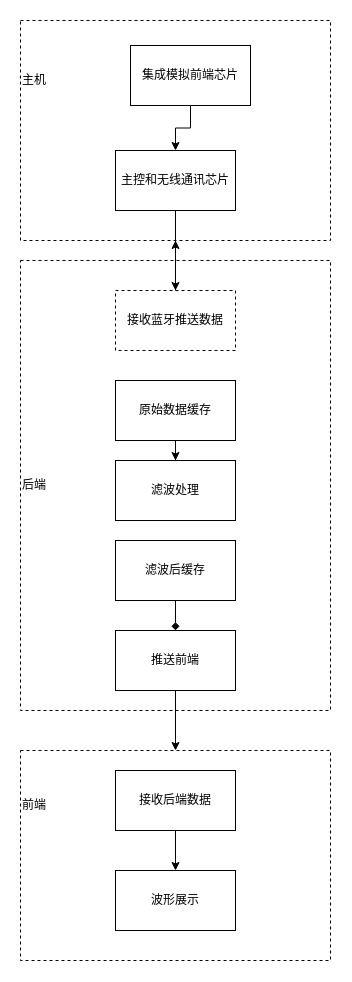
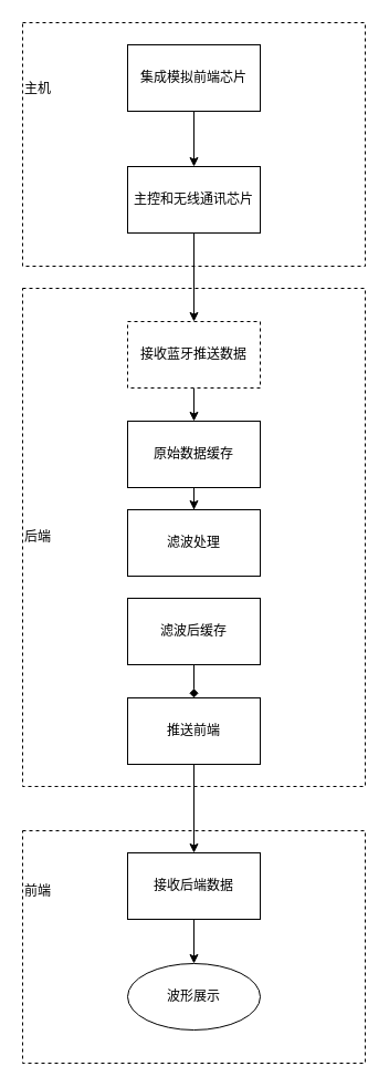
  <mxCell id="0" />
  <mxCell id="1" parent="0" />
  <mxCell id="2" value="&lt;div align=&quot;left&quot;&gt;前端&lt;/div&gt;&lt;div align=&quot;left&quot;&gt;&lt;br&gt;&lt;/div&gt;&lt;div align=&quot;left&quot;&gt;&lt;br&gt;&lt;/div&gt;&lt;div align=&quot;left&quot;&gt;&lt;br&gt;&lt;/div&gt;&lt;div align=&quot;left&quot;&gt;&lt;br&gt;&lt;/div&gt;&lt;div align=&quot;left&quot;&gt;&lt;br&gt;&lt;/div&gt;&lt;div align=&quot;left&quot;&gt;&lt;br&gt;&lt;/div&gt;&lt;div align=&quot;left&quot;&gt;&lt;br&gt;&lt;/div&gt;" style="rounded=0;whiteSpace=wrap;html=1;align=left;dashed=1;" parent="1" vertex="1"><mxGeometry x="20" y="750" width="310" height="210" as="geometry" /></mxCell>
  <mxCell id="3" value="" style="edgeStyle=orthogonalEdgeStyle;rounded=0;orthogonalLoop=1;jettySize=auto;html=1;" parent="1" source="5" target="21" edge="1"><mxGeometry relative="1" as="geometry" /></mxCell>
  <mxCell id="4" value="" style="edgeStyle=orthogonalEdgeStyle;rounded=0;orthogonalLoop=1;jettySize=auto;html=1;" parent="1" source="5" target="21" edge="1"><mxGeometry relative="1" as="geometry" /></mxCell>
  <mxCell id="5" value="&lt;div align=&quot;left&quot;&gt;后端&lt;br&gt;&lt;/div&gt;" style="rounded=0;whiteSpace=wrap;html=1;dashed=1;align=left;" parent="1" vertex="1"><mxGeometry x="20" y="260" width="310" height="450" as="geometry" /></mxCell>
- <mxCell id="6" value="" style="edgeStyle=orthogonalEdgeStyle;rounded=0;orthogonalLoop=1;jettySize=auto;html=1;" parent="1" source="7" target="17" edge="1"><mxGeometry relative="1" as="geometry" /></mxCell>
+ <mxCell id="6" value="" style="edgeStyle=orthogonalEdgeStyle;rounded=0;orthogonalLoop=1;jettySize=auto;html=1;" parent="1" source="7" target="9" edge="1"><mxGeometry relative="1" as="geometry" /></mxCell>
  <mxCell id="7" value="接收蓝牙推送数据" style="rounded=0;whiteSpace=wrap;html=1;dashed=1;" parent="1" vertex="1"><mxGeometry x="115" y="290" width="120" height="60" as="geometry" /></mxCell>
  <mxCell id="8" value="" style="edgeStyle=orthogonalEdgeStyle;rounded=0;orthogonalLoop=1;jettySize=auto;html=1;" parent="1" source="9" target="10" edge="1"><mxGeometry relative="1" as="geometry" /></mxCell>
  <mxCell id="9" value="原始数据缓存" style="whiteSpace=wrap;html=1;rounded=0;" parent="1" vertex="1"><mxGeometry x="115" y="380" width="120" height="60" as="geometry" /></mxCell>
  <mxCell id="10" value="滤波处理" style="whiteSpace=wrap;html=1;rounded=0;" parent="1" vertex="1"><mxGeometry x="115" y="460" width="120" height="60" as="geometry" /></mxCell>
  <mxCell id="11" value="" style="edgeStyle=orthogonalEdgeStyle;rounded=0;orthogonalLoop=1;jettySize=auto;html=1;endArrow=diamond;" parent="1" source="12" target="14" edge="1"><mxGeometry relative="1" as="geometry" /></mxCell>
  <mxCell id="12" value="滤波后缓存" style="whiteSpace=wrap;html=1;rounded=0;" parent="1" vertex="1"><mxGeometry x="115" y="540" width="120" height="60" as="geometry" /></mxCell>
- <mxCell id="13" style="edgeStyle=orthogonalEdgeStyle;rounded=0;orthogonalLoop=1;jettySize=auto;html=1;exitX=0.5;exitY=1;exitDx=0;exitDy=0;" edge="1" parent="1" source="14" target="2"><mxGeometry relative="1" as="geometry" /></mxCell>
+ <mxCell id="13" style="edgeStyle=orthogonalEdgeStyle;rounded=0;orthogonalLoop=1;jettySize=auto;html=1;exitX=0.5;exitY=1;exitDx=0;exitDy=0;" edge="1" parent="1" source="14" target="16"><mxGeometry relative="1" as="geometry" /></mxCell>
  <mxCell id="14" value="推送前端" style="whiteSpace=wrap;html=1;rounded=0;" parent="1" vertex="1"><mxGeometry x="115" y="630" width="120" height="60" as="geometry" /></mxCell>
  <mxCell id="15" style="edgeStyle=orthogonalEdgeStyle;rounded=0;orthogonalLoop=1;jettySize=auto;html=1;exitX=0.5;exitY=1;exitDx=0;exitDy=0;" parent="1" source="16" target="22" edge="1"><mxGeometry relative="1" as="geometry" /></mxCell>
  <mxCell id="16" value="接收后端数据" style="rounded=0;whiteSpace=wrap;html=1;" parent="1" vertex="1"><mxGeometry x="115" y="770" width="120" height="60" as="geometry" /></mxCell>
  <mxCell id="17" value="&lt;div align=&quot;left&quot;&gt;主机&lt;/div&gt;&lt;div align=&quot;left&quot;&gt;&lt;br&gt;&lt;/div&gt;&lt;div align=&quot;left&quot;&gt;&lt;br&gt;&lt;/div&gt;&lt;div align=&quot;left&quot;&gt;&lt;br&gt;&lt;/div&gt;&lt;div align=&quot;left&quot;&gt;&lt;br&gt;&lt;/div&gt;&lt;div align=&quot;left&quot;&gt;&lt;br&gt;&lt;/div&gt;&lt;div align=&quot;left&quot;&gt;&lt;br&gt;&lt;/div&gt;&lt;div align=&quot;left&quot;&gt;&lt;br&gt;&lt;/div&gt;" style="rounded=0;whiteSpace=wrap;html=1;align=left;dashed=1;" parent="1" vertex="1"><mxGeometry x="20" y="20" width="310" height="220" as="geometry" /></mxCell>
  <mxCell id="18" value="" style="edgeStyle=orthogonalEdgeStyle;rounded=0;orthogonalLoop=1;jettySize=auto;html=1;" parent="1" source="19" target="21" edge="1"><mxGeometry relative="1" as="geometry" /></mxCell>
- <mxCell id="19" value="集成模拟前端芯片" style="rounded=0;whiteSpace=wrap;html=1;" parent="1" vertex="1"><mxGeometry x="130" y="45" width="120" height="60" as="geometry" /></mxCell>
+ <mxCell id="19" value="集成模拟前端芯片" style="rounded=0;whiteSpace=wrap;html=1;" parent="1" vertex="1"><mxGeometry x="115" y="40" width="120" height="60" as="geometry" /></mxCell>
  <mxCell id="20" value="" style="edgeStyle=orthogonalEdgeStyle;rounded=0;orthogonalLoop=1;jettySize=auto;html=1;" parent="1" source="21" target="7" edge="1"><mxGeometry relative="1" as="geometry" /></mxCell>
  <mxCell id="21" value="主控和无线通讯芯片" style="rounded=0;whiteSpace=wrap;html=1;" parent="1" vertex="1"><mxGeometry x="115" y="150" width="120" height="60" as="geometry" /></mxCell>
- <mxCell id="22" value="波形展示" style="rounded=0;whiteSpace=wrap;html=1;" parent="1" vertex="1"><mxGeometry x="115" y="870" width="120" height="60" as="geometry" /></mxCell>
+ <mxCell id="22" value="波形展示" style="ellipse;whiteSpace=wrap;html=1;" parent="1" vertex="1"><mxGeometry x="115" y="870" width="120" height="60" as="geometry" /></mxCell>
